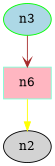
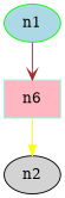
  digraph {
    node [style=filled]
    n1 [a=4 b=3 color=aquamarine fillcolor=lightpink label=n6 shape=polygon]
    n2 [fillcolor=lightgrey]
-   n3 [a=3 color=green fillcolor=lightblue label=n3]
+   n3 [a=3 color=green fillcolor=lightblue label=n1]
    n1 -> n2 [a=5 b=2 color=yellow splines=curved]
    n3 -> n1 [arrowhead=vee b=1 color=brown]
  }
